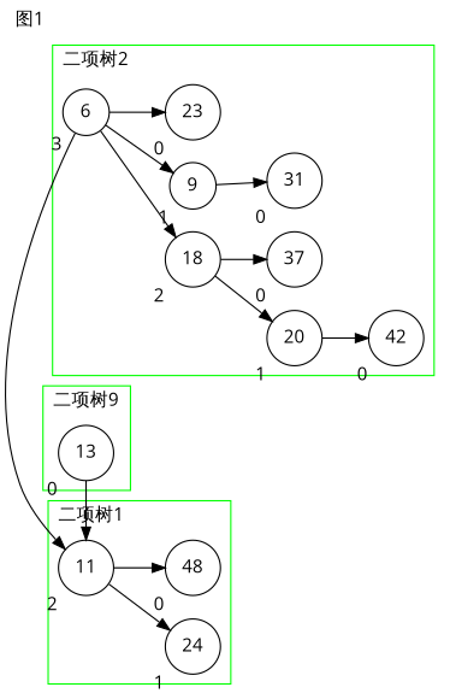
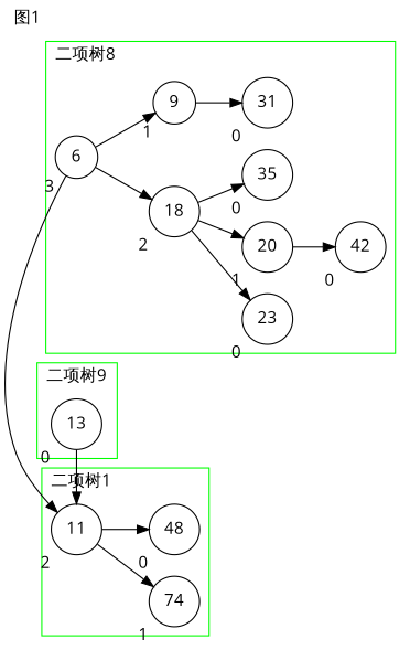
  digraph {
    fontname="Open Sans"
    label="图1"
    labeljust=l
    labelloc=t
    rankdir=LR
    node [fontname="Open Sans" shape=circle xlabel=0]
    edge [fontname="Open Sans"]
    n1 [label=11 xlabel=2]
-   n2 [label=24 xlabel=1]
+   n2 [label=74 xlabel=1]
    n3 [label=48]
    n4 [label=13]
    n5 [label=6 xlabel=3]
    n6 [label=18 xlabel=2]
    n7 [label=9 xlabel=1]
    n8 [label=23]
    n9 [label=20 xlabel=1]
-   n10 [label=37]
+   n10 [label=35]
    n11 [label=31]
    n12 [label=42]
    subgraph cluster_1 {
      label="二项树1"
      pencolor=green
      n1
      n2
      n3
    }
    subgraph cluster_2 {
      label="二项树9"
      pencolor=green
      n4
    }
    subgraph cluster_3 {
-     label="二项树2"
+     label="二项树8"
      pencolor=green
      n5
      n6
      n7
      n8
      n9
      n10
      n11
      n12
    }
    n1 -> n2
    n1 -> n3 [weight=100]
    n4 -> n1 [constraint=false]
    n5 -> n1 [constraint=false]
    n5 -> n6
    n5 -> n7
-   n5 -> n8 [weight=100]
+   n6 -> n8 [weight=100]
    n6 -> n9
    n6 -> n10 [weight=100]
    n7 -> n11 [weight=100]
    n9 -> n12 [weight=100]
  }
